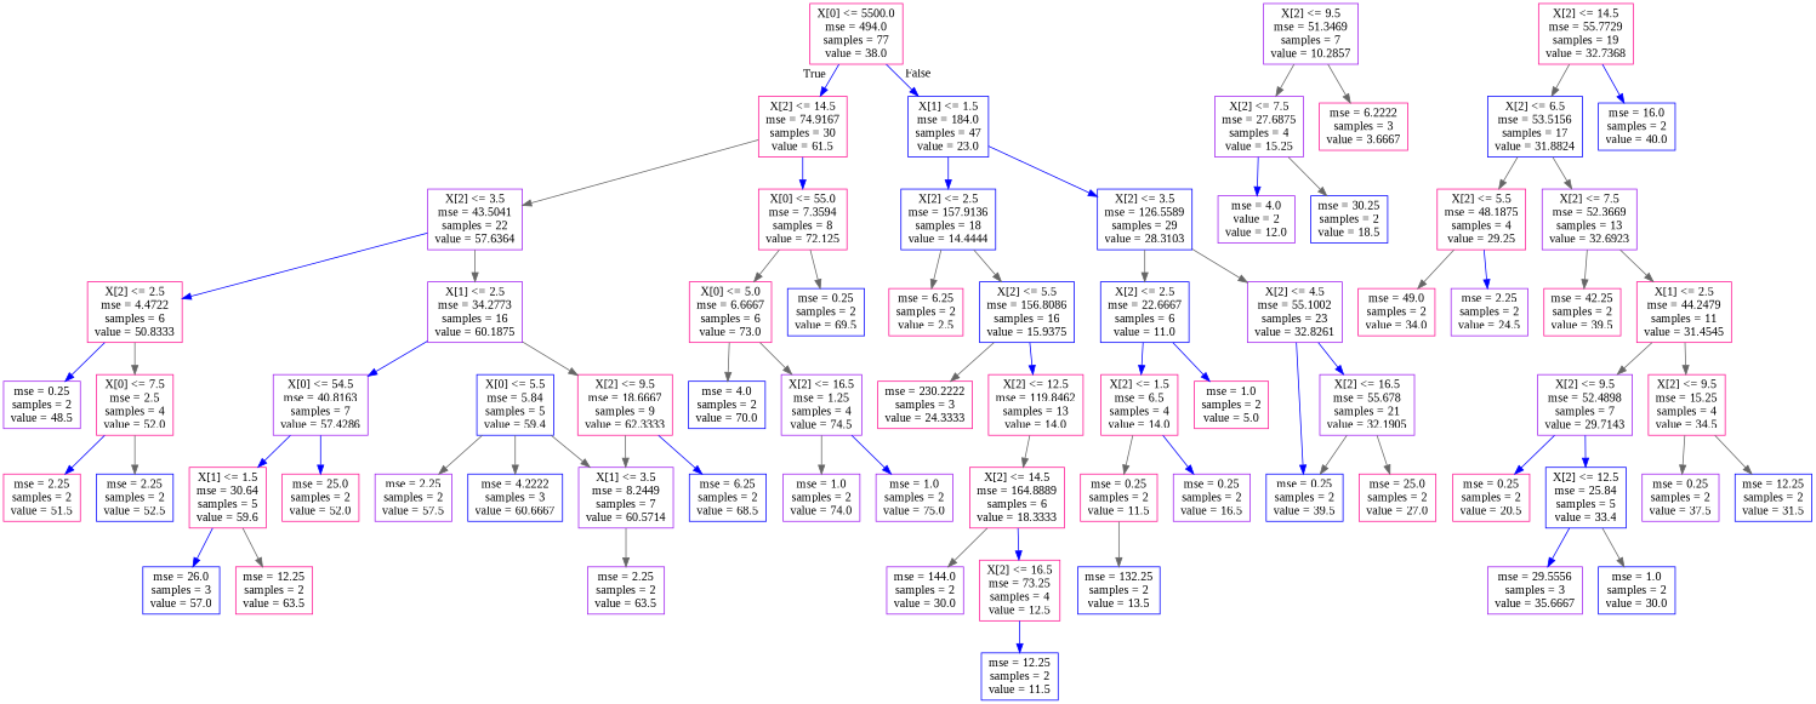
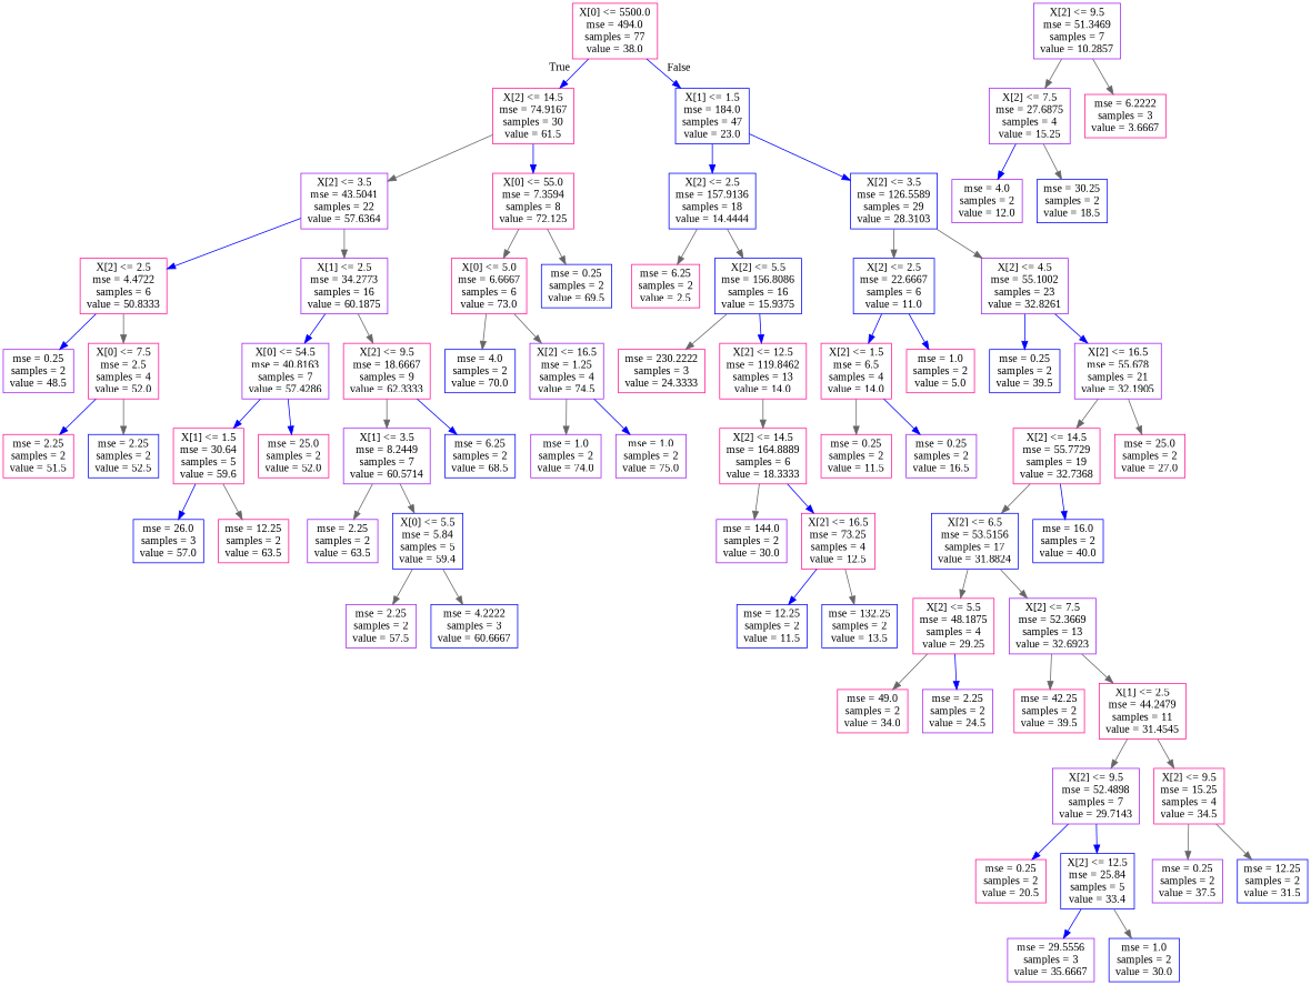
  digraph {
    fontname="Liberation Serif"
    node [color=deeppink fontname="Liberation Serif" shape=box]
    edge [color=gray40 fontname="Liberation Serif"]
    n1 [label="X[0] <= 5500.0\nmse = 494.0\nsamples = 77\nvalue = 38.0"]
    n2 [label="X[2] <= 14.5\nmse = 74.9167\nsamples = 30\nvalue = 61.5"]
    n3 [color=blue label="X[1] <= 1.5\nmse = 184.0\nsamples = 47\nvalue = 23.0"]
    n4 [color=purple label="X[2] <= 3.5\nmse = 43.5041\nsamples = 22\nvalue = 57.6364"]
    n5 [label="X[0] <= 55.0\nmse = 7.3594\nsamples = 8\nvalue = 72.125"]
    n6 [color=blue label="X[2] <= 2.5\nmse = 157.9136\nsamples = 18\nvalue = 14.4444"]
    n7 [color=blue label="X[2] <= 3.5\nmse = 126.5589\nsamples = 29\nvalue = 28.3103"]
    n8 [label="X[2] <= 2.5\nmse = 4.4722\nsamples = 6\nvalue = 50.8333"]
    n9 [color=purple label="X[1] <= 2.5\nmse = 34.2773\nsamples = 16\nvalue = 60.1875"]
    n10 [label="X[0] <= 5.0\nmse = 6.6667\nsamples = 6\nvalue = 73.0"]
    n11 [color=blue label="mse = 0.25\nsamples = 2\nvalue = 69.5"]
    n12 [color=purple label="mse = 0.25\nsamples = 2\nvalue = 48.5"]
    n13 [label="X[0] <= 7.5\nmse = 2.5\nsamples = 4\nvalue = 52.0"]
    n14 [color=purple label="X[0] <= 54.5\nmse = 40.8163\nsamples = 7\nvalue = 57.4286"]
    n15 [label="X[2] <= 9.5\nmse = 18.6667\nsamples = 9\nvalue = 62.3333"]
    n16 [label="mse = 2.25\nsamples = 2\nvalue = 51.5"]
    n17 [color=blue label="mse = 2.25\nsamples = 2\nvalue = 52.5"]
    n18 [label="X[1] <= 1.5\nmse = 30.64\nsamples = 5\nvalue = 59.6"]
    n19 [label="mse = 25.0\nsamples = 2\nvalue = 52.0"]
    n20 [color=purple label="X[1] <= 3.5\nmse = 8.2449\nsamples = 7\nvalue = 60.5714"]
    n21 [color=blue label="mse = 6.25\nsamples = 2\nvalue = 68.5"]
    n22 [color=blue label="mse = 26.0\nsamples = 3\nvalue = 57.0"]
    n23 [label="mse = 12.25\nsamples = 2\nvalue = 63.5"]
    n24 [color=purple label="mse = 2.25\nsamples = 2\nvalue = 63.5"]
    n25 [color=blue label="X[0] <= 5.5\nmse = 5.84\nsamples = 5\nvalue = 59.4"]
    n26 [color=purple label="mse = 2.25\nsamples = 2\nvalue = 57.5"]
    n27 [color=blue label="mse = 4.2222\nsamples = 3\nvalue = 60.6667"]
    n28 [color=blue label="mse = 4.0\nsamples = 2\nvalue = 70.0"]
    n29 [color=purple label="X[2] <= 16.5\nmse = 1.25\nsamples = 4\nvalue = 74.5"]
    n30 [color=purple label="mse = 1.0\nsamples = 2\nvalue = 74.0"]
    n31 [color=purple label="mse = 1.0\nsamples = 2\nvalue = 75.0"]
    n32 [label="mse = 6.25\nsamples = 2\nvalue = 2.5"]
    n33 [color=blue label="X[2] <= 5.5\nmse = 156.8086\nsamples = 16\nvalue = 15.9375"]
    n34 [color=blue label="X[2] <= 2.5\nmse = 22.6667\nsamples = 6\nvalue = 11.0"]
    n35 [color=purple label="X[2] <= 4.5\nmse = 55.1002\nsamples = 23\nvalue = 32.8261"]
    n36 [label="mse = 230.2222\nsamples = 3\nvalue = 24.3333"]
    n37 [label="X[2] <= 12.5\nmse = 119.8462\nsamples = 13\nvalue = 14.0"]
    n38 [label="X[2] <= 14.5\nmse = 164.8889\nsamples = 6\nvalue = 18.3333"]
    n39 [color=purple label="X[2] <= 9.5\nmse = 51.3469\nsamples = 7\nvalue = 10.2857"]
    n40 [color=purple label="X[2] <= 7.5\nmse = 27.6875\nsamples = 4\nvalue = 15.25"]
    n41 [label="mse = 6.2222\nsamples = 3\nvalue = 3.6667"]
    n42 [color=purple label="mse = 144.0\nsamples = 2\nvalue = 30.0"]
    n43 [label="X[2] <= 16.5\nmse = 73.25\nsamples = 4\nvalue = 12.5"]
-   n44 [color=purple label="mse = 4.0\nvalue = 2\nvalue = 12.0"]
+   n44 [color=purple label="mse = 4.0\nsamples = 2\nvalue = 12.0"]
    n45 [color=blue label="mse = 30.25\nsamples = 2\nvalue = 18.5"]
    n46 [color=blue label="mse = 12.25\nsamples = 2\nvalue = 11.5"]
    n47 [color=blue label="mse = 132.25\nsamples = 2\nvalue = 13.5"]
    n48 [label="X[2] <= 1.5\nmse = 6.5\nsamples = 4\nvalue = 14.0"]
    n49 [label="mse = 1.0\nsamples = 2\nvalue = 5.0"]
    n50 [color=blue label="mse = 0.25\nsamples = 2\nvalue = 39.5"]
    n51 [color=purple label="X[2] <= 16.5\nmse = 55.678\nsamples = 21\nvalue = 32.1905"]
    n52 [label="mse = 0.25\nsamples = 2\nvalue = 11.5"]
    n53 [color=purple label="mse = 0.25\nsamples = 2\nvalue = 16.5"]
    n54 [label="X[2] <= 14.5\nmse = 55.7729\nsamples = 19\nvalue = 32.7368"]
    n55 [label="mse = 25.0\nsamples = 2\nvalue = 27.0"]
    n56 [color=blue label="X[2] <= 6.5\nmse = 53.5156\nsamples = 17\nvalue = 31.8824"]
    n57 [color=blue label="mse = 16.0\nsamples = 2\nvalue = 40.0"]
    n58 [label="X[2] <= 5.5\nmse = 48.1875\nsamples = 4\nvalue = 29.25"]
    n59 [color=purple label="X[2] <= 7.5\nmse = 52.3669\nsamples = 13\nvalue = 32.6923"]
    n60 [label="mse = 49.0\nsamples = 2\nvalue = 34.0"]
    n61 [color=purple label="mse = 2.25\nsamples = 2\nvalue = 24.5"]
    n62 [label="mse = 42.25\nsamples = 2\nvalue = 39.5"]
    n63 [label="X[1] <= 2.5\nmse = 44.2479\nsamples = 11\nvalue = 31.4545"]
    n64 [color=purple label="X[2] <= 9.5\nmse = 52.4898\nsamples = 7\nvalue = 29.7143"]
    n65 [label="X[2] <= 9.5\nmse = 15.25\nsamples = 4\nvalue = 34.5"]
    n66 [label="mse = 0.25\nsamples = 2\nvalue = 20.5"]
    n67 [color=blue label="X[2] <= 12.5\nmse = 25.84\nsamples = 5\nvalue = 33.4"]
    n68 [color=purple label="mse = 0.25\nsamples = 2\nvalue = 37.5"]
    n69 [color=blue label="mse = 12.25\nsamples = 2\nvalue = 31.5"]
    n70 [color=purple label="mse = 29.5556\nsamples = 3\nvalue = 35.6667"]
    n71 [color=blue label="mse = 1.0\nsamples = 2\nvalue = 30.0"]
    n1 -> n2 [color=blue headlabel=True labelangle=45 labeldistance=2.5]
    n1 -> n3 [color=blue headlabel=False labelangle=-45 labeldistance=2.5]
    n2 -> n4
    n2 -> n5 [color=blue]
    n3 -> n6 [color=blue]
    n3 -> n7 [color=blue]
    n4 -> n8 [color=blue]
    n4 -> n9
    n5 -> n10
    n5 -> n11
    n6 -> n32
    n6 -> n33
    n7 -> n34
    n7 -> n35
    n8 -> n12 [color=blue]
    n8 -> n13
    n9 -> n14 [color=blue]
    n9 -> n15
    n10 -> n28
    n10 -> n29
    n13 -> n16 [color=blue]
    n13 -> n17
    n14 -> n18 [color=blue]
    n14 -> n19 [color=blue]
    n15 -> n20
    n15 -> n21 [color=blue]
    n18 -> n22 [color=blue]
    n18 -> n23
    n20 -> n24
-   n25 -> n20
+   n20 -> n25
    n25 -> n26
    n25 -> n27
    n29 -> n30
    n29 -> n31 [color=blue]
    n33 -> n36
    n33 -> n37 [color=blue]
    n34 -> n48 [color=blue]
    n34 -> n49 [color=blue]
    n35 -> n50 [color=blue]
    n35 -> n51 [color=blue]
    n37 -> n38
    n38 -> n42
    n38 -> n43 [color=blue]
    n39 -> n40
    n39 -> n41
    n40 -> n44 [color=blue]
    n40 -> n45
    n43 -> n46 [color=blue]
-   n52 -> n47
+   n43 -> n47
    n48 -> n52
    n48 -> n53 [color=blue]
-   n51 -> n50
+   n51 -> n54
    n51 -> n55
    n54 -> n56
    n54 -> n57 [color=blue]
    n56 -> n58
    n56 -> n59
    n58 -> n60
    n58 -> n61 [color=blue]
    n59 -> n62
    n59 -> n63
    n63 -> n64
    n63 -> n65
    n64 -> n66 [color=blue]
    n64 -> n67 [color=blue]
    n65 -> n68
    n65 -> n69
    n67 -> n70 [color=blue]
    n67 -> n71
  }
